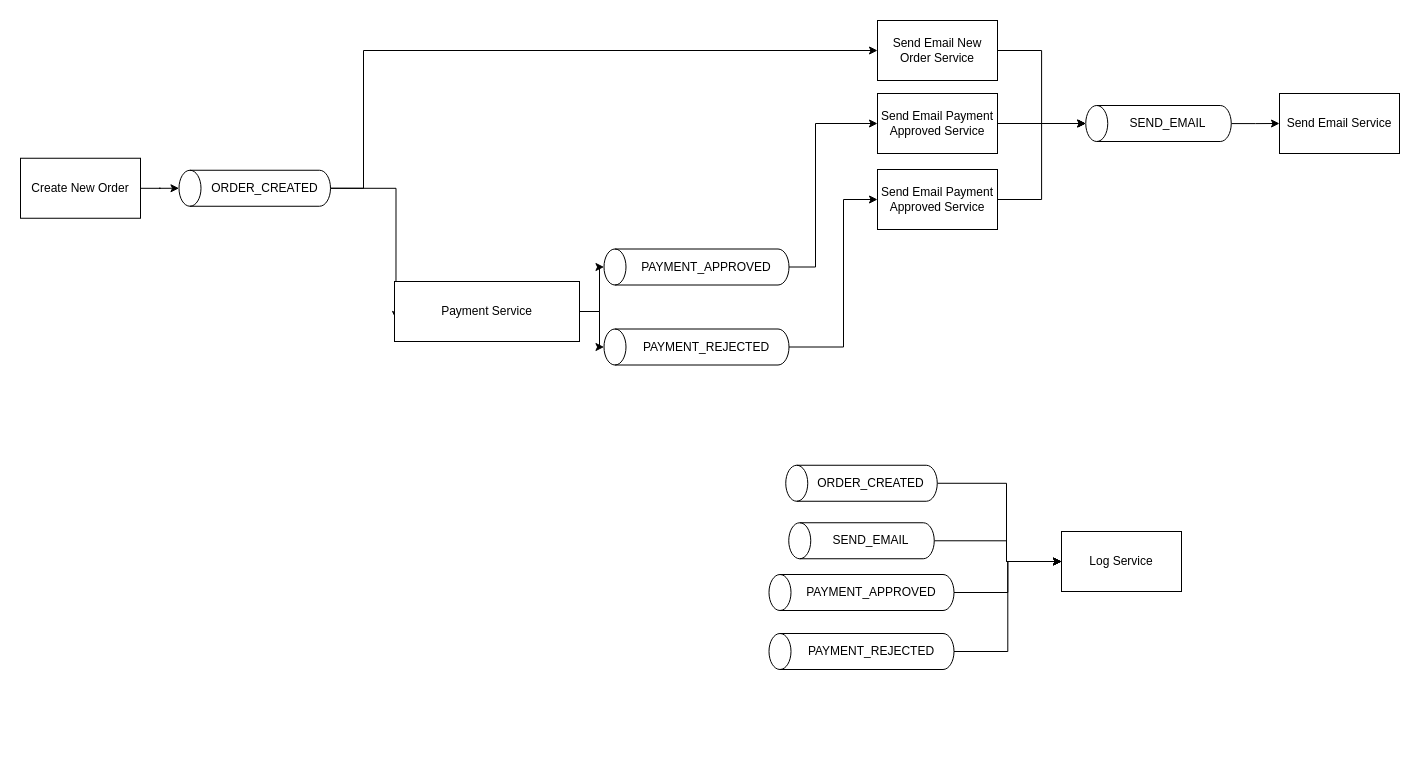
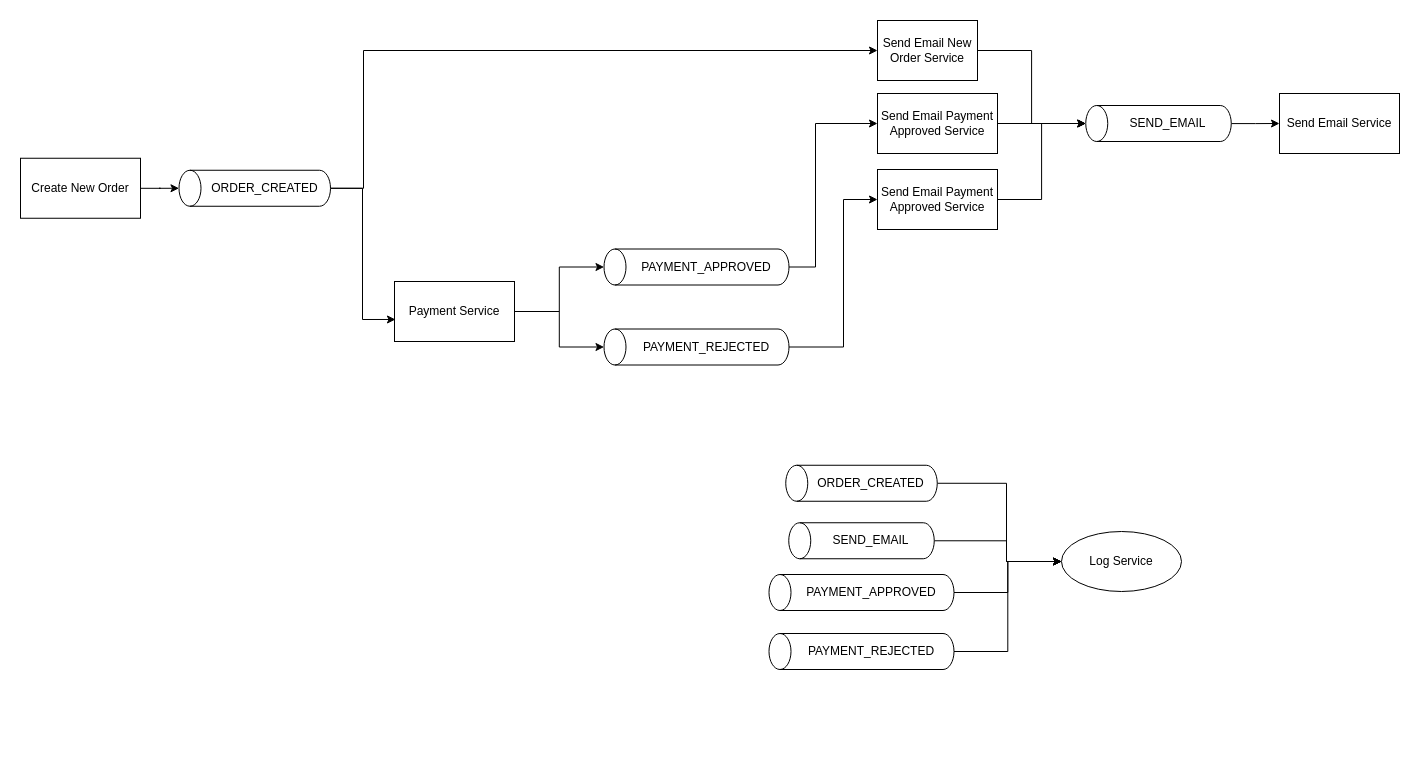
  <mxCell id="0" />
  <mxCell id="1" parent="0" />
  <mxCell id="2" style="edgeStyle=orthogonalEdgeStyle;rounded=0;orthogonalLoop=1;jettySize=auto;html=1;entryX=0.5;entryY=0;entryDx=0;entryDy=0;entryPerimeter=0;" edge="1" parent="1" source="3" target="6"><mxGeometry relative="1" as="geometry" /></mxCell>
  <mxCell id="3" value="Create New Order" style="rounded=0;whiteSpace=wrap;html=1;" vertex="1" parent="1"><mxGeometry x="20" y="157.75" width="120" height="60" as="geometry" /></mxCell>
  <mxCell id="4" style="edgeStyle=orthogonalEdgeStyle;rounded=0;orthogonalLoop=1;jettySize=auto;html=1;entryX=0;entryY=0.5;entryDx=0;entryDy=0;" edge="1" parent="1" source="6" target="8"><mxGeometry relative="1" as="geometry"><Array as="points"><mxPoint x="363" y="188" /><mxPoint x="363" y="50" /></Array></mxGeometry></mxCell>
  <mxCell id="5" style="edgeStyle=orthogonalEdgeStyle;rounded=0;orthogonalLoop=1;jettySize=auto;html=1;entryX=0.008;entryY=0.633;entryDx=0;entryDy=0;entryPerimeter=0;" edge="1" parent="1" source="6" target="13"><mxGeometry relative="1" as="geometry" /></mxCell>
  <mxCell id="6" value="ORDER_CREATED" style="shape=cylinder3;whiteSpace=wrap;html=1;boundedLbl=1;backgroundOutline=1;size=11;rotation=90;direction=west;textDirection=rtl;labelPosition=center;verticalLabelPosition=middle;align=center;verticalAlign=middle;horizontal=0;" vertex="1" parent="1"><mxGeometry x="236.25" y="112" width="36" height="151.5" as="geometry" /></mxCell>
  <mxCell id="7" style="edgeStyle=orthogonalEdgeStyle;rounded=0;orthogonalLoop=1;jettySize=auto;html=1;entryX=0.5;entryY=0;entryDx=0;entryDy=0;entryPerimeter=0;" edge="1" parent="1" source="8" target="10"><mxGeometry relative="1" as="geometry" /></mxCell>
- <mxCell id="8" value="Send Email New Order Service" style="rounded=0;whiteSpace=wrap;html=1;" vertex="1" parent="1"><mxGeometry x="877" y="20" width="120" height="60" as="geometry" /></mxCell>
+ <mxCell id="8" value="Send Email New Order Service" style="rounded=0;whiteSpace=wrap;html=1;" vertex="1" parent="1"><mxGeometry x="877" y="20" width="100" height="60" as="geometry" /></mxCell>
  <mxCell id="9" style="edgeStyle=orthogonalEdgeStyle;rounded=0;orthogonalLoop=1;jettySize=auto;html=1;entryX=0;entryY=0.5;entryDx=0;entryDy=0;" edge="1" parent="1" source="10" target="15"><mxGeometry relative="1" as="geometry" /></mxCell>
  <mxCell id="10" value="SEND_EMAIL" style="shape=cylinder3;whiteSpace=wrap;html=1;boundedLbl=1;backgroundOutline=1;size=11;rotation=90;direction=west;textDirection=rtl;labelPosition=center;verticalLabelPosition=middle;align=center;verticalAlign=middle;horizontal=0;" vertex="1" parent="1"><mxGeometry x="1140" y="50.25" width="36" height="145.5" as="geometry" /></mxCell>
  <mxCell id="11" style="edgeStyle=orthogonalEdgeStyle;rounded=0;orthogonalLoop=1;jettySize=auto;html=1;entryX=0.5;entryY=0;entryDx=0;entryDy=0;entryPerimeter=0;" edge="1" parent="1" source="13" target="17"><mxGeometry relative="1" as="geometry" /></mxCell>
  <mxCell id="12" style="edgeStyle=orthogonalEdgeStyle;rounded=0;orthogonalLoop=1;jettySize=auto;html=1;entryX=0.5;entryY=0;entryDx=0;entryDy=0;entryPerimeter=0;" edge="1" parent="1" source="13" target="19"><mxGeometry relative="1" as="geometry" /></mxCell>
- <mxCell id="13" value="Payment Service" style="rounded=0;whiteSpace=wrap;html=1;" vertex="1" parent="1"><mxGeometry x="394" y="281" width="185" height="60" as="geometry" /></mxCell>
- <mxCell id="14" value="Log Service" style="rounded=0;whiteSpace=wrap;html=1;" vertex="1" parent="1"><mxGeometry x="1061" y="531" width="120" height="60" as="geometry" /></mxCell>
+ <mxCell id="13" value="Payment Service" style="rounded=0;whiteSpace=wrap;html=1;" vertex="1" parent="1"><mxGeometry x="394" y="281" width="120" height="60" as="geometry" /></mxCell>
+ <mxCell id="14" value="Log Service" style="ellipse;whiteSpace=wrap;html=1;" vertex="1" parent="1"><mxGeometry x="1061" y="531" width="120" height="60" as="geometry" /></mxCell>
  <mxCell id="15" value="Send Email Service" style="rounded=0;whiteSpace=wrap;html=1;" vertex="1" parent="1"><mxGeometry x="1279" y="93" width="120" height="60" as="geometry" /></mxCell>
  <mxCell id="16" style="edgeStyle=orthogonalEdgeStyle;rounded=0;orthogonalLoop=1;jettySize=auto;html=1;entryX=0;entryY=0.5;entryDx=0;entryDy=0;" edge="1" parent="1" source="17" target="21"><mxGeometry relative="1" as="geometry"><Array as="points"><mxPoint x="815" y="267" /><mxPoint x="815" y="123" /></Array></mxGeometry></mxCell>
  <mxCell id="17" value="PAYMENT_APPROVED" style="shape=cylinder3;whiteSpace=wrap;html=1;boundedLbl=1;backgroundOutline=1;size=11;rotation=90;direction=west;textDirection=rtl;labelPosition=center;verticalLabelPosition=middle;align=center;verticalAlign=middle;horizontal=0;" vertex="1" parent="1"><mxGeometry x="678" y="174" width="36" height="185" as="geometry" /></mxCell>
  <mxCell id="18" style="edgeStyle=orthogonalEdgeStyle;rounded=0;orthogonalLoop=1;jettySize=auto;html=1;entryX=0;entryY=0.5;entryDx=0;entryDy=0;" edge="1" parent="1" source="19" target="23"><mxGeometry relative="1" as="geometry"><Array as="points"><mxPoint x="843" y="347" /><mxPoint x="843" y="199" /></Array></mxGeometry></mxCell>
  <mxCell id="19" value="PAYMENT_REJECTED" style="shape=cylinder3;whiteSpace=wrap;html=1;boundedLbl=1;backgroundOutline=1;size=11;rotation=90;direction=west;textDirection=rtl;labelPosition=center;verticalLabelPosition=middle;align=center;verticalAlign=middle;horizontal=0;" vertex="1" parent="1"><mxGeometry x="678" y="254" width="36" height="185" as="geometry" /></mxCell>
  <mxCell id="20" style="edgeStyle=orthogonalEdgeStyle;rounded=0;orthogonalLoop=1;jettySize=auto;html=1;entryX=0.5;entryY=0;entryDx=0;entryDy=0;entryPerimeter=0;" edge="1" parent="1" source="21" target="10"><mxGeometry relative="1" as="geometry" /></mxCell>
  <mxCell id="21" value="Send Email Payment Approved Service" style="rounded=0;whiteSpace=wrap;html=1;" vertex="1" parent="1"><mxGeometry x="877" y="93" width="120" height="60" as="geometry" /></mxCell>
  <mxCell id="22" style="edgeStyle=orthogonalEdgeStyle;rounded=0;orthogonalLoop=1;jettySize=auto;html=1;entryX=0.5;entryY=0;entryDx=0;entryDy=0;entryPerimeter=0;" edge="1" parent="1" source="23" target="10"><mxGeometry relative="1" as="geometry" /></mxCell>
  <mxCell id="23" value="Send Email Payment Approved Service" style="rounded=0;whiteSpace=wrap;html=1;" vertex="1" parent="1"><mxGeometry x="877" y="169" width="120" height="60" as="geometry" /></mxCell>
  <mxCell id="24" style="edgeStyle=orthogonalEdgeStyle;rounded=0;orthogonalLoop=1;jettySize=auto;html=1;entryX=0;entryY=0.5;entryDx=0;entryDy=0;" edge="1" parent="1" source="25" target="14"><mxGeometry relative="1" as="geometry"><Array as="points"><mxPoint x="1006" y="540" /><mxPoint x="1006" y="561" /></Array></mxGeometry></mxCell>
  <mxCell id="25" value="SEND_EMAIL" style="shape=cylinder3;whiteSpace=wrap;html=1;boundedLbl=1;backgroundOutline=1;size=11;rotation=90;direction=west;textDirection=rtl;labelPosition=center;verticalLabelPosition=middle;align=center;verticalAlign=middle;horizontal=0;" vertex="1" parent="1"><mxGeometry x="843" y="467.5" width="36" height="145.5" as="geometry" /></mxCell>
  <mxCell id="26" style="edgeStyle=orthogonalEdgeStyle;rounded=0;orthogonalLoop=1;jettySize=auto;html=1;entryX=0;entryY=0.5;entryDx=0;entryDy=0;" edge="1" parent="1" source="27" target="14"><mxGeometry relative="1" as="geometry" /></mxCell>
  <mxCell id="27" value="PAYMENT_APPROVED" style="shape=cylinder3;whiteSpace=wrap;html=1;boundedLbl=1;backgroundOutline=1;size=11;rotation=90;direction=west;textDirection=rtl;labelPosition=center;verticalLabelPosition=middle;align=center;verticalAlign=middle;horizontal=0;" vertex="1" parent="1"><mxGeometry x="843" y="499.5" width="36" height="185" as="geometry" /></mxCell>
  <mxCell id="28" style="edgeStyle=orthogonalEdgeStyle;rounded=0;orthogonalLoop=1;jettySize=auto;html=1;entryX=0;entryY=0.5;entryDx=0;entryDy=0;" edge="1" parent="1" source="29" target="14"><mxGeometry relative="1" as="geometry" /></mxCell>
  <mxCell id="29" value="PAYMENT_REJECTED" style="shape=cylinder3;whiteSpace=wrap;html=1;boundedLbl=1;backgroundOutline=1;size=11;rotation=90;direction=west;textDirection=rtl;labelPosition=center;verticalLabelPosition=middle;align=center;verticalAlign=middle;horizontal=0;" vertex="1" parent="1"><mxGeometry x="843" y="558.5" width="36" height="185" as="geometry" /></mxCell>
  <mxCell id="30" style="edgeStyle=orthogonalEdgeStyle;rounded=0;orthogonalLoop=1;jettySize=auto;html=1;entryX=0;entryY=0.5;entryDx=0;entryDy=0;" edge="1" parent="1" source="31" target="14"><mxGeometry relative="1" as="geometry"><Array as="points"><mxPoint x="1006" y="483" /><mxPoint x="1006" y="561" /></Array></mxGeometry></mxCell>
  <mxCell id="31" value="ORDER_CREATED" style="shape=cylinder3;whiteSpace=wrap;html=1;boundedLbl=1;backgroundOutline=1;size=11;rotation=90;direction=west;textDirection=rtl;labelPosition=center;verticalLabelPosition=middle;align=center;verticalAlign=middle;horizontal=0;" vertex="1" parent="1"><mxGeometry x="843" y="407" width="36" height="151.5" as="geometry" /></mxCell>
